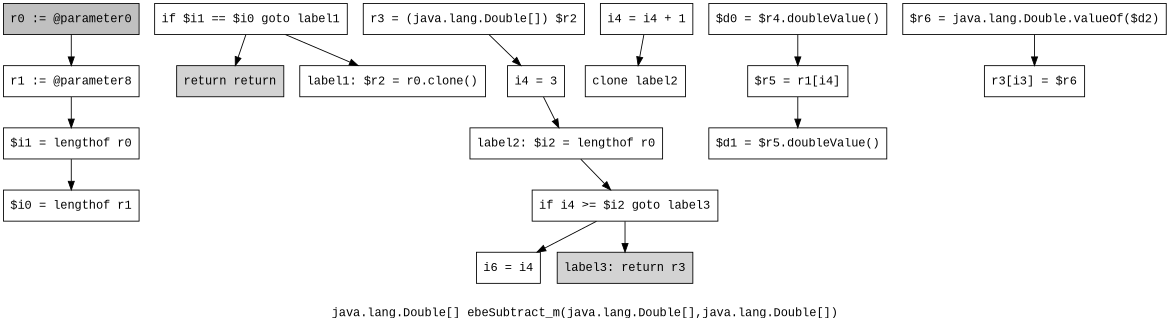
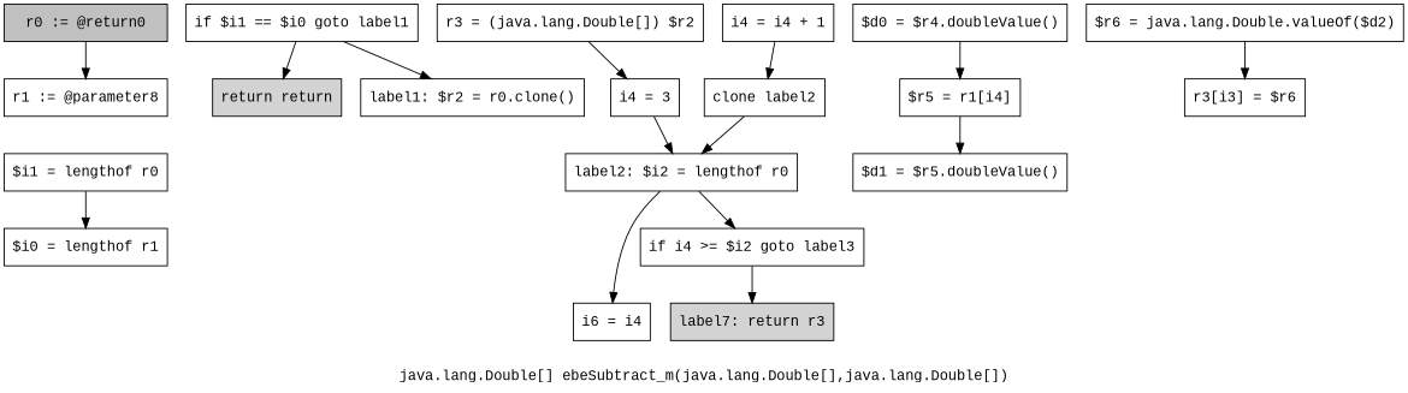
  digraph {
    fontname="Liberation Mono"
    label="java.lang.Double[] ebeSubtract_m(java.lang.Double[],java.lang.Double[])"
    node [fontname="Liberation Mono" shape=box]
    edge [fontname="Liberation Mono"]
-   n1 [fillcolor=gray label="r0 := @parameter0" style=filled]
+   n1 [fillcolor=gray label="r0 := @return0" style=filled]
    n2 [label="r1 := @parameter8"]
    n3 [label="$i1 = lengthof r0"]
    n4 [label="$i0 = lengthof r1"]
    n5 [label="if $i1 == $i0 goto label1"]
    n6 [fillcolor=lightgray label="return return" style=filled]
    n7 [label="label1: $r2 = r0.clone()"]
    n8 [label="r3 = (java.lang.Double[]) $r2"]
    n9 [label="i4 = 3"]
    n10 [label="label2: $i2 = lengthof r0"]
    n11 [label="if i4 >= $i2 goto label3"]
    n12 [label="i6 = i4"]
-   n13 [fillcolor=lightgray label="label3: return r3" style=filled]
+   n13 [fillcolor=lightgray label="label7: return r3" style=filled]
    n14 [label="$d0 = $r4.doubleValue()"]
    n15 [label="$r5 = r1[i4]"]
    n16 [label="$d1 = $r5.doubleValue()"]
    n17 [label="$r6 = java.lang.Double.valueOf($d2)"]
    n18 [label="r3[i3] = $r6"]
    n19 [label="i4 = i4 + 1"]
    n20 [label="clone label2"]
    n1 -> n2
-   n2 -> n3
    n3 -> n4
    n5 -> n6
    n5 -> n7
    n8 -> n9
    n9 -> n10
    n10 -> n11
-   n11 -> n12
+   n10 -> n12
    n11 -> n13
    n14 -> n15
    n15 -> n16
    n17 -> n18
    n19 -> n20
+   n20 -> n10
  }
